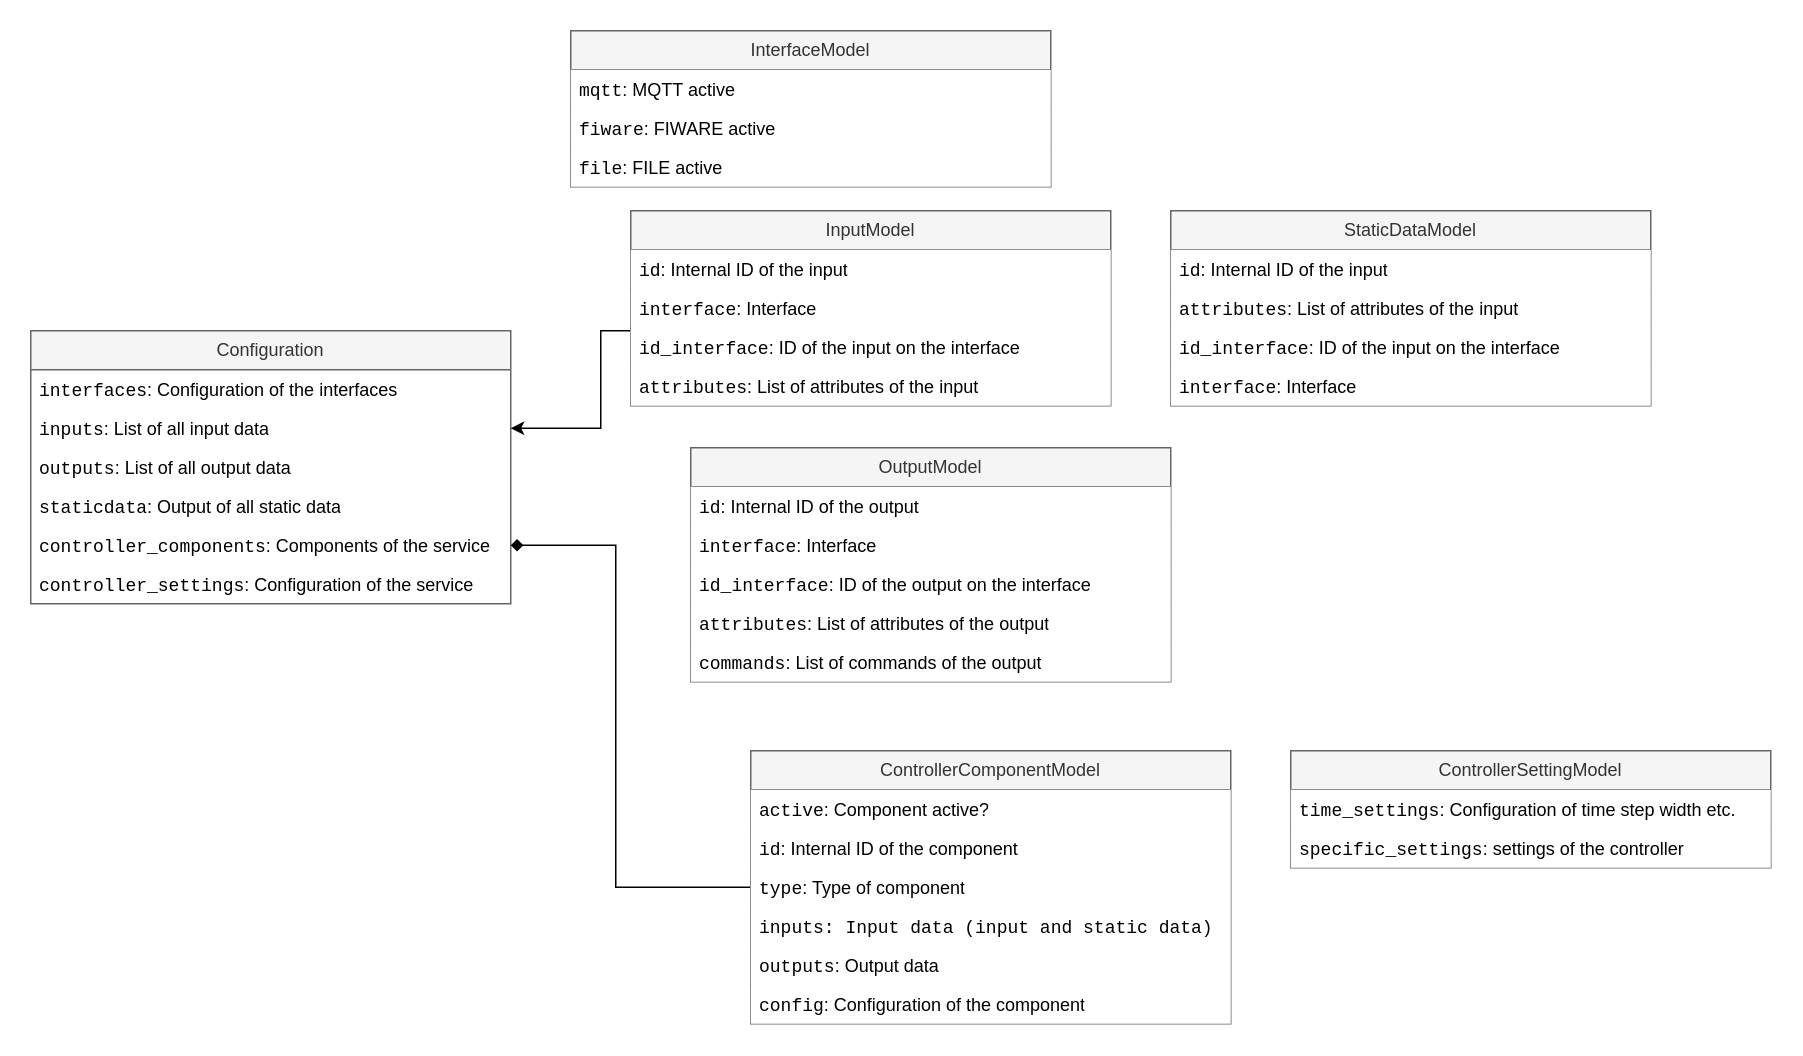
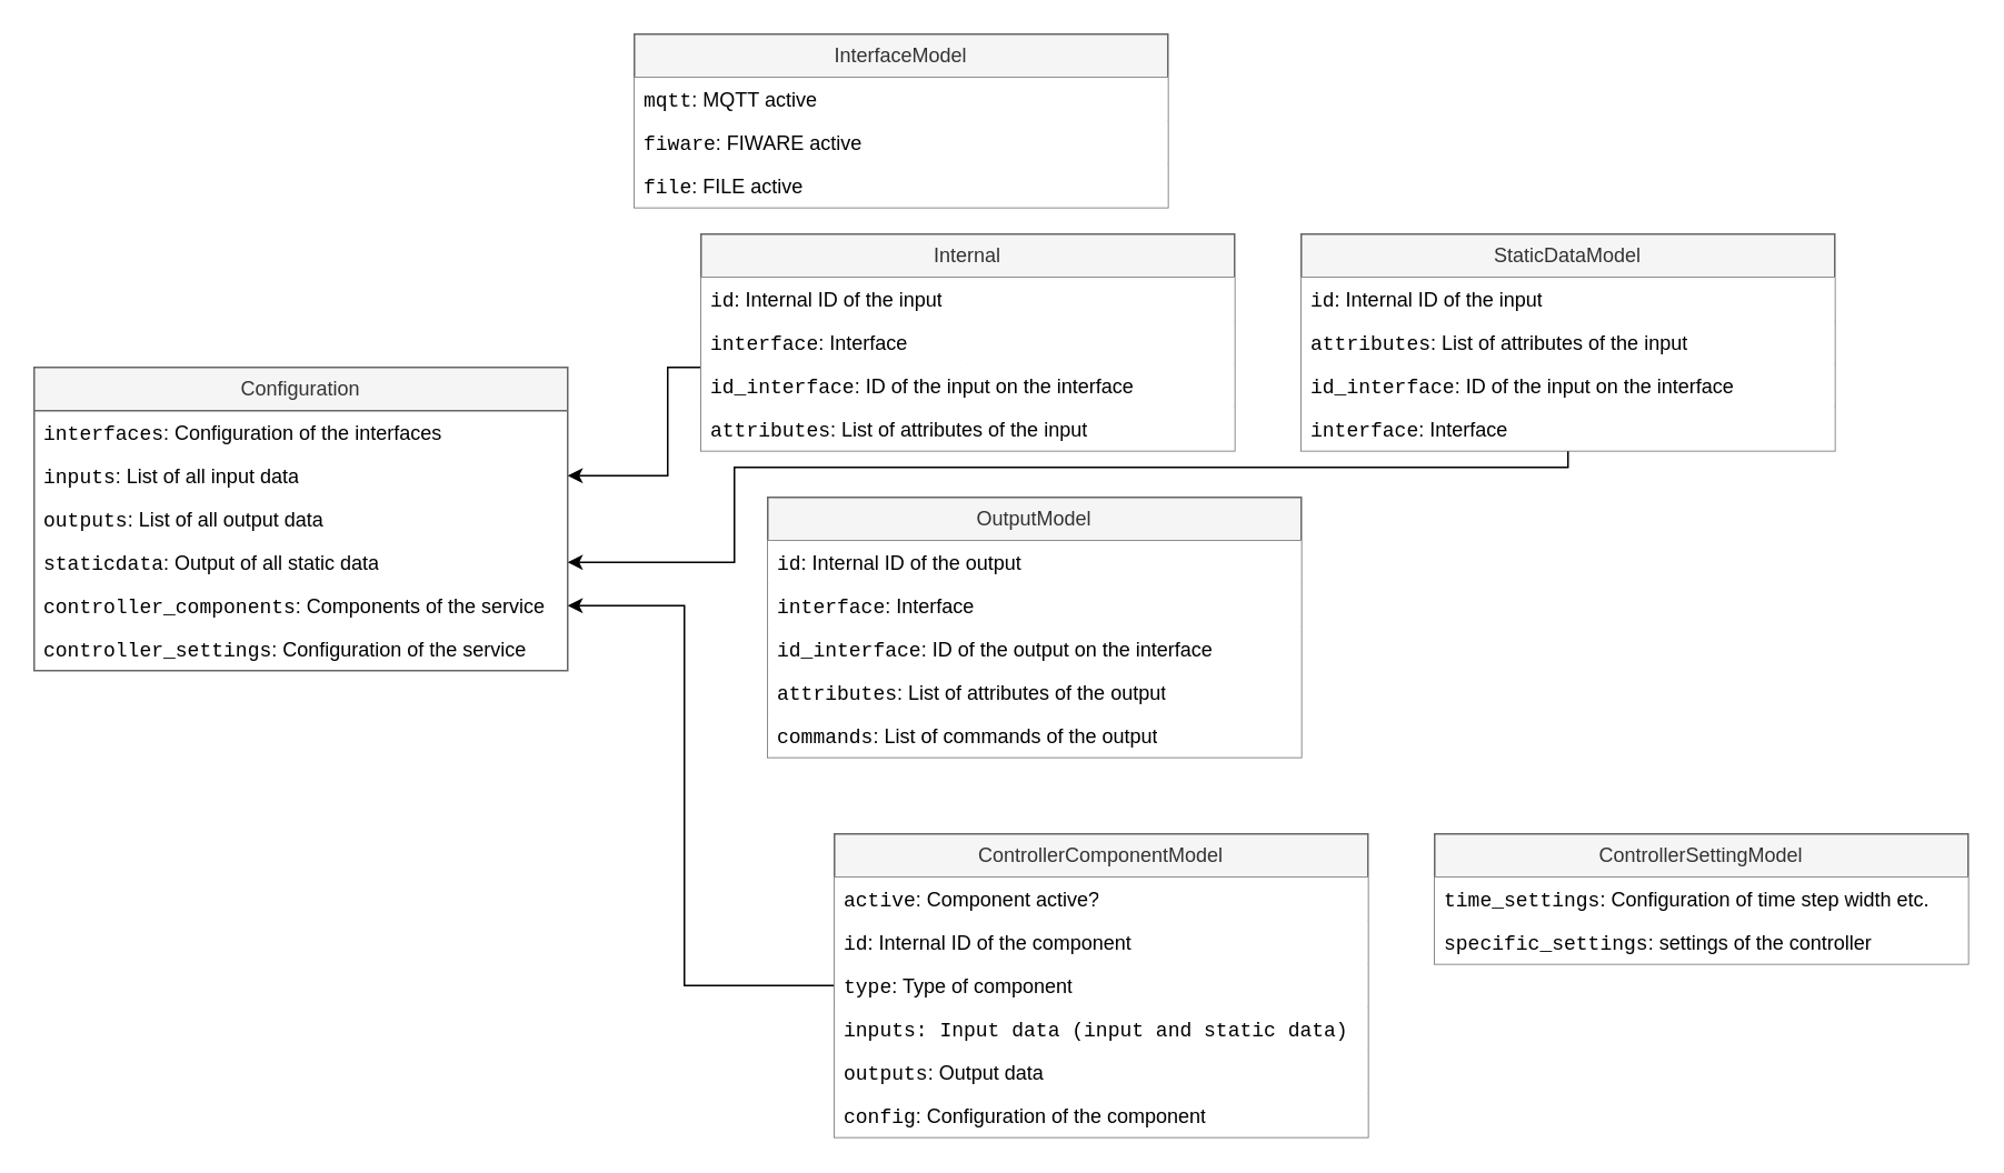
  <mxCell id="0" />
  <mxCell id="1" parent="0" />
  <mxCell id="2" value="Configuration" style="swimlane;fontStyle=0;childLayout=stackLayout;horizontal=1;startSize=26;fillColor=#f5f5f5;horizontalStack=0;resizeParent=1;resizeParentMax=0;resizeLast=0;collapsible=1;marginBottom=0;whiteSpace=wrap;html=1;fontColor=#333333;strokeColor=#666666;perimeterSpacing=1;swimlaneLine=1;swimlaneFillColor=none;" parent="1" vertex="1"><mxGeometry x="20" y="220" width="320" height="182" as="geometry" /></mxCell>
  <mxCell id="3" value="&lt;font face=&quot;Courier New&quot;&gt;interfaces&lt;/font&gt;: Configuration of the interfaces" style="text;strokeColor=none;fillColor=none;align=left;verticalAlign=top;spacingLeft=4;spacingRight=4;overflow=hidden;rotatable=0;points=[[0,0.5],[1,0.5]];portConstraint=eastwest;whiteSpace=wrap;html=1;" parent="2" vertex="1"><mxGeometry y="26" width="320" height="26" as="geometry" /></mxCell>
  <mxCell id="4" value="&lt;font face=&quot;Courier New&quot;&gt;inputs&lt;/font&gt;: List of all input data" style="text;strokeColor=none;fillColor=none;align=left;verticalAlign=top;spacingLeft=4;spacingRight=4;overflow=hidden;rotatable=0;points=[[0,0.5],[1,0.5]];portConstraint=eastwest;whiteSpace=wrap;html=1;" parent="2" vertex="1"><mxGeometry y="52" width="320" height="26" as="geometry" /></mxCell>
  <mxCell id="5" value="&lt;font face=&quot;Courier New&quot;&gt;outputs&lt;/font&gt;: List of all output data" style="text;strokeColor=none;fillColor=none;align=left;verticalAlign=top;spacingLeft=4;spacingRight=4;overflow=hidden;rotatable=0;points=[[0,0.5],[1,0.5]];portConstraint=eastwest;whiteSpace=wrap;html=1;" parent="2" vertex="1"><mxGeometry y="78" width="320" height="26" as="geometry" /></mxCell>
  <mxCell id="6" value="&lt;font face=&quot;Courier New&quot;&gt;staticdata&lt;/font&gt;: Output of all static data" style="text;strokeColor=none;fillColor=none;align=left;verticalAlign=top;spacingLeft=4;spacingRight=4;overflow=hidden;rotatable=0;points=[[0,0.5],[1,0.5]];portConstraint=eastwest;whiteSpace=wrap;html=1;" parent="2" vertex="1"><mxGeometry y="104" width="320" height="26" as="geometry" /></mxCell>
  <mxCell id="7" value="&lt;font face=&quot;Courier New&quot;&gt;controller_components&lt;/font&gt;: Components of the service" style="text;strokeColor=none;fillColor=none;align=left;verticalAlign=top;spacingLeft=4;spacingRight=4;overflow=hidden;rotatable=0;points=[[0,0.5],[1,0.5]];portConstraint=eastwest;whiteSpace=wrap;html=1;" parent="2" vertex="1"><mxGeometry y="130" width="320" height="26" as="geometry" /></mxCell>
  <mxCell id="8" value="&lt;font face=&quot;Courier New&quot;&gt;controller_settings&lt;/font&gt;: Configuration of the service" style="text;strokeColor=none;fillColor=none;align=left;verticalAlign=top;spacingLeft=4;spacingRight=4;overflow=hidden;rotatable=0;points=[[0,0.5],[1,0.5]];portConstraint=eastwest;whiteSpace=wrap;html=1;" parent="2" vertex="1"><mxGeometry y="156" width="320" height="26" as="geometry" /></mxCell>
  <mxCell id="9" style="edgeStyle=orthogonalEdgeStyle;rounded=0;orthogonalLoop=1;jettySize=auto;html=1;" parent="1" source="30" target="4" edge="1"><mxGeometry relative="1" as="geometry"><Array as="points"><mxPoint x="580" y="220" /><mxPoint x="400" y="220" /><mxPoint x="400" y="285" /></Array></mxGeometry></mxCell>
- <mxCell id="11" style="edgeStyle=orthogonalEdgeStyle;rounded=0;orthogonalLoop=1;jettySize=auto;html=1;entryX=1;entryY=0.5;entryDx=0;entryDy=0;endArrow=diamond;" parent="1" source="15" target="7" edge="1"><mxGeometry relative="1" as="geometry"><Array as="points"><mxPoint x="410" y="591" /><mxPoint x="410" y="363" /></Array></mxGeometry></mxCell>
+ <mxCell id="10" style="edgeStyle=orthogonalEdgeStyle;rounded=0;orthogonalLoop=1;jettySize=auto;html=1;entryX=1;entryY=0.5;entryDx=0;entryDy=0;" parent="1" source="37" target="6" edge="1"><mxGeometry relative="1" as="geometry"><Array as="points"><mxPoint x="940" y="280" /><mxPoint x="440" y="280" /><mxPoint x="440" y="337" /></Array><mxPoint x="680" y="336" as="sourcePoint" /></mxGeometry></mxCell>
+ <mxCell id="11" style="edgeStyle=orthogonalEdgeStyle;rounded=0;orthogonalLoop=1;jettySize=auto;html=1;entryX=1;entryY=0.5;entryDx=0;entryDy=0;" parent="1" source="15" target="7" edge="1"><mxGeometry relative="1" as="geometry"><Array as="points"><mxPoint x="410" y="591" /><mxPoint x="410" y="363" /></Array></mxGeometry></mxCell>
  <mxCell id="12" value="ControllerSettingModel" style="swimlane;fontStyle=0;childLayout=stackLayout;horizontal=1;startSize=26;fillColor=#f5f5f5;horizontalStack=0;resizeParent=1;resizeParentMax=0;resizeLast=0;collapsible=1;marginBottom=0;whiteSpace=wrap;html=1;fontColor=#333333;strokeColor=#666666;" parent="1" vertex="1"><mxGeometry x="860" y="500" width="320" height="78" as="geometry"><mxRectangle x="520" y="200" width="160" height="30" as="alternateBounds" /></mxGeometry></mxCell>
  <mxCell id="13" value="&lt;font face=&quot;Courier New&quot;&gt;time_settings&lt;/font&gt;: Configuration of time step width etc.&lt;span style=&quot;white-space: pre;&quot;&gt;&#09;&lt;/span&gt;" style="text;strokeColor=none;fillColor=default;align=left;verticalAlign=top;spacingLeft=4;spacingRight=4;overflow=hidden;rotatable=0;points=[[0,0.5],[1,0.5]];portConstraint=eastwest;whiteSpace=wrap;html=1;" parent="12" vertex="1"><mxGeometry y="26" width="320" height="26" as="geometry" /></mxCell>
  <mxCell id="14" value="&lt;font face=&quot;Courier New&quot;&gt;specific_settings&lt;/font&gt;: settings of the controller" style="text;strokeColor=none;fillColor=default;align=left;verticalAlign=top;spacingLeft=4;spacingRight=4;overflow=hidden;rotatable=0;points=[[0,0.5],[1,0.5]];portConstraint=eastwest;whiteSpace=wrap;html=1;" vertex="1" parent="12"><mxGeometry y="52" width="320" height="26" as="geometry" /></mxCell>
  <mxCell id="15" value="ControllerComponentModel" style="swimlane;fontStyle=0;childLayout=stackLayout;horizontal=1;startSize=26;fillColor=#f5f5f5;horizontalStack=0;resizeParent=1;resizeParentMax=0;resizeLast=0;collapsible=1;marginBottom=0;whiteSpace=wrap;html=1;fontColor=#333333;strokeColor=#666666;" parent="1" vertex="1"><mxGeometry x="500" y="500" width="320" height="182" as="geometry"><mxRectangle x="160" y="200" width="160" height="30" as="alternateBounds" /></mxGeometry></mxCell>
  <mxCell id="16" value="&lt;font face=&quot;Courier New&quot;&gt;active&lt;/font&gt;:&amp;nbsp;Component active?" style="text;strokeColor=none;fillColor=default;align=left;verticalAlign=top;spacingLeft=4;spacingRight=4;overflow=hidden;rotatable=0;points=[[0,0.5],[1,0.5]];portConstraint=eastwest;whiteSpace=wrap;html=1;" parent="15" vertex="1"><mxGeometry y="26" width="320" height="26" as="geometry" /></mxCell>
  <mxCell id="17" value="&lt;font face=&quot;Courier New&quot;&gt;id&lt;/font&gt;: Internal ID of the component" style="text;strokeColor=none;fillColor=default;align=left;verticalAlign=top;spacingLeft=4;spacingRight=4;overflow=hidden;rotatable=0;points=[[0,0.5],[1,0.5]];portConstraint=eastwest;whiteSpace=wrap;html=1;" parent="15" vertex="1"><mxGeometry y="52" width="320" height="26" as="geometry" /></mxCell>
  <mxCell id="18" value="&lt;font face=&quot;Courier New&quot;&gt;type&lt;/font&gt;: Type of component" style="text;strokeColor=none;fillColor=default;align=left;verticalAlign=top;spacingLeft=4;spacingRight=4;overflow=hidden;rotatable=0;points=[[0,0.5],[1,0.5]];portConstraint=eastwest;whiteSpace=wrap;html=1;" parent="15" vertex="1"><mxGeometry y="78" width="320" height="26" as="geometry" /></mxCell>
  <mxCell id="19" value="&lt;font face=&quot;Courier New&quot;&gt;inputs: Input data (input and static data)&lt;/font&gt;" style="text;strokeColor=none;fillColor=default;align=left;verticalAlign=top;spacingLeft=4;spacingRight=4;overflow=hidden;rotatable=0;points=[[0,0.5],[1,0.5]];portConstraint=eastwest;whiteSpace=wrap;html=1;" parent="15" vertex="1"><mxGeometry y="104" width="320" height="26" as="geometry" /></mxCell>
  <mxCell id="20" value="&lt;font face=&quot;Courier New&quot;&gt;outputs&lt;/font&gt;: Output data" style="text;strokeColor=none;fillColor=default;align=left;verticalAlign=top;spacingLeft=4;spacingRight=4;overflow=hidden;rotatable=0;points=[[0,0.5],[1,0.5]];portConstraint=eastwest;whiteSpace=wrap;html=1;" parent="15" vertex="1"><mxGeometry y="130" width="320" height="26" as="geometry" /></mxCell>
  <mxCell id="21" value="&lt;font face=&quot;Courier New&quot;&gt;config&lt;/font&gt;: Configuration of the component" style="text;strokeColor=none;fillColor=default;align=left;verticalAlign=top;spacingLeft=4;spacingRight=4;overflow=hidden;rotatable=0;points=[[0,0.5],[1,0.5]];portConstraint=eastwest;whiteSpace=wrap;html=1;" parent="15" vertex="1"><mxGeometry y="156" width="320" height="26" as="geometry" /></mxCell>
  <mxCell id="22" value="OutputModel" style="swimlane;fontStyle=0;childLayout=stackLayout;horizontal=1;startSize=26;fillColor=#f5f5f5;horizontalStack=0;resizeParent=1;resizeParentMax=0;resizeLast=0;collapsible=1;marginBottom=0;whiteSpace=wrap;html=1;fontColor=#333333;strokeColor=#666666;" parent="1" vertex="1"><mxGeometry x="460" y="298" width="320" height="156" as="geometry"><mxRectangle x="140" y="-30" width="160" height="30" as="alternateBounds" /></mxGeometry></mxCell>
  <mxCell id="23" value="&lt;font face=&quot;Courier New&quot;&gt;id&lt;/font&gt;: Internal ID of the output" style="text;strokeColor=none;fillColor=default;align=left;verticalAlign=top;spacingLeft=4;spacingRight=4;overflow=hidden;rotatable=0;points=[[0,0.5],[1,0.5]];portConstraint=eastwest;whiteSpace=wrap;html=1;" parent="22" vertex="1"><mxGeometry y="26" width="320" height="26" as="geometry" /></mxCell>
  <mxCell id="24" value="&lt;font face=&quot;Courier New&quot;&gt;interface&lt;/font&gt;: Interface" style="text;strokeColor=none;fillColor=default;align=left;verticalAlign=top;spacingLeft=4;spacingRight=4;overflow=hidden;rotatable=0;points=[[0,0.5],[1,0.5]];portConstraint=eastwest;whiteSpace=wrap;html=1;" parent="22" vertex="1"><mxGeometry y="52" width="320" height="26" as="geometry" /></mxCell>
  <mxCell id="25" value="&lt;font face=&quot;Courier New&quot;&gt;id_interface&lt;/font&gt;: ID of the output on the interface" style="text;strokeColor=none;fillColor=default;align=left;verticalAlign=top;spacingLeft=4;spacingRight=4;overflow=hidden;rotatable=0;points=[[0,0.5],[1,0.5]];portConstraint=eastwest;whiteSpace=wrap;html=1;" parent="22" vertex="1"><mxGeometry y="78" width="320" height="26" as="geometry" /></mxCell>
  <mxCell id="26" value="&lt;font face=&quot;Courier New&quot;&gt;attributes&lt;/font&gt;: List of attributes of the output" style="text;strokeColor=none;fillColor=default;align=left;verticalAlign=top;spacingLeft=4;spacingRight=4;overflow=hidden;rotatable=0;points=[[0,0.5],[1,0.5]];portConstraint=eastwest;whiteSpace=wrap;html=1;" parent="22" vertex="1"><mxGeometry y="104" width="320" height="26" as="geometry" /></mxCell>
  <mxCell id="27" value="&lt;font face=&quot;Courier New&quot;&gt;commands&lt;/font&gt;: List of commands of the output" style="text;strokeColor=none;fillColor=default;align=left;verticalAlign=top;spacingLeft=4;spacingRight=4;overflow=hidden;rotatable=0;points=[[0,0.5],[1,0.5]];portConstraint=eastwest;whiteSpace=wrap;html=1;" parent="22" vertex="1"><mxGeometry y="130" width="320" height="26" as="geometry" /></mxCell>
- <mxCell id="28" value="InputModel" style="swimlane;fontStyle=0;childLayout=stackLayout;horizontal=1;startSize=26;fillColor=#f5f5f5;horizontalStack=0;resizeParent=1;resizeParentMax=0;resizeLast=0;collapsible=1;marginBottom=0;whiteSpace=wrap;html=1;fontColor=#333333;strokeColor=#666666;" parent="1" vertex="1"><mxGeometry x="420" y="140" width="320" height="130" as="geometry"><mxRectangle x="80" y="-120" width="160" height="30" as="alternateBounds" /></mxGeometry></mxCell>
+ <mxCell id="28" value="Internal" style="swimlane;fontStyle=0;childLayout=stackLayout;horizontal=1;startSize=26;fillColor=#f5f5f5;horizontalStack=0;resizeParent=1;resizeParentMax=0;resizeLast=0;collapsible=1;marginBottom=0;whiteSpace=wrap;html=1;fontColor=#333333;strokeColor=#666666;" parent="1" vertex="1"><mxGeometry x="420" y="140" width="320" height="130" as="geometry"><mxRectangle x="80" y="-120" width="160" height="30" as="alternateBounds" /></mxGeometry></mxCell>
  <mxCell id="29" value="&lt;font face=&quot;Courier New&quot;&gt;id&lt;/font&gt;:&amp;nbsp;Internal ID of the input" style="text;strokeColor=none;fillColor=default;align=left;verticalAlign=top;spacingLeft=4;spacingRight=4;overflow=hidden;rotatable=0;points=[[0,0.5],[1,0.5]];portConstraint=eastwest;whiteSpace=wrap;html=1;" parent="28" vertex="1"><mxGeometry y="26" width="320" height="26" as="geometry" /></mxCell>
  <mxCell id="30" value="&lt;font face=&quot;Courier New&quot;&gt;interface&lt;/font&gt;: Interface" style="text;strokeColor=none;fillColor=default;align=left;verticalAlign=top;spacingLeft=4;spacingRight=4;overflow=hidden;rotatable=0;points=[[0,0.5],[1,0.5]];portConstraint=eastwest;whiteSpace=wrap;html=1;" parent="28" vertex="1"><mxGeometry y="52" width="320" height="26" as="geometry" /></mxCell>
  <mxCell id="31" value="&lt;font face=&quot;Courier New&quot;&gt;id_interface&lt;/font&gt;:&amp;nbsp;ID of the input on the interface" style="text;strokeColor=none;fillColor=default;align=left;verticalAlign=top;spacingLeft=4;spacingRight=4;overflow=hidden;rotatable=0;points=[[0,0.5],[1,0.5]];portConstraint=eastwest;whiteSpace=wrap;html=1;" parent="28" vertex="1"><mxGeometry y="78" width="320" height="26" as="geometry" /></mxCell>
  <mxCell id="32" value="&lt;font face=&quot;Courier New&quot;&gt;attributes&lt;/font&gt;: List of attributes of the input" style="text;strokeColor=none;fillColor=default;align=left;verticalAlign=top;spacingLeft=4;spacingRight=4;overflow=hidden;rotatable=0;points=[[0,0.5],[1,0.5]];portConstraint=eastwest;whiteSpace=wrap;html=1;" parent="28" vertex="1"><mxGeometry y="104" width="320" height="26" as="geometry" /></mxCell>
  <mxCell id="33" value="InterfaceModel" style="swimlane;fontStyle=0;childLayout=stackLayout;horizontal=1;startSize=26;fillColor=#f5f5f5;horizontalStack=0;resizeParent=1;resizeParentMax=0;resizeLast=0;collapsible=1;marginBottom=0;whiteSpace=wrap;html=1;fontColor=#333333;strokeColor=#666666;" parent="1" vertex="1"><mxGeometry x="380" y="20" width="320" height="104" as="geometry"><mxRectangle x="60" y="-110" width="160" height="30" as="alternateBounds" /></mxGeometry></mxCell>
  <mxCell id="34" value="&lt;font face=&quot;Courier New&quot;&gt;mqtt&lt;/font&gt;: MQTT active" style="text;strokeColor=none;fillColor=default;align=left;verticalAlign=top;spacingLeft=4;spacingRight=4;overflow=hidden;rotatable=0;points=[[0,0.5],[1,0.5]];portConstraint=eastwest;whiteSpace=wrap;html=1;" parent="33" vertex="1"><mxGeometry y="26" width="320" height="26" as="geometry" /></mxCell>
  <mxCell id="35" value="&lt;font face=&quot;Courier New&quot;&gt;fiware&lt;/font&gt;: FIWARE active" style="text;strokeColor=none;fillColor=default;align=left;verticalAlign=top;spacingLeft=4;spacingRight=4;overflow=hidden;rotatable=0;points=[[0,0.5],[1,0.5]];portConstraint=eastwest;whiteSpace=wrap;html=1;" parent="33" vertex="1"><mxGeometry y="52" width="320" height="26" as="geometry" /></mxCell>
  <mxCell id="36" value="&lt;font face=&quot;Courier New&quot;&gt;file&lt;/font&gt;: FILE active" style="text;strokeColor=none;fillColor=default;align=left;verticalAlign=top;spacingLeft=4;spacingRight=4;overflow=hidden;rotatable=0;points=[[0,0.5],[1,0.5]];portConstraint=eastwest;whiteSpace=wrap;html=1;" parent="33" vertex="1"><mxGeometry y="78" width="320" height="26" as="geometry" /></mxCell>
  <mxCell id="37" value="StaticDataModel" style="swimlane;fontStyle=0;childLayout=stackLayout;horizontal=1;startSize=26;fillColor=#f5f5f5;horizontalStack=0;resizeParent=1;resizeParentMax=0;resizeLast=0;collapsible=1;marginBottom=0;whiteSpace=wrap;html=1;fontColor=#333333;strokeColor=#666666;" parent="1" vertex="1"><mxGeometry x="780" y="140" width="320" height="130" as="geometry"><mxRectangle x="180" y="10" width="160" height="30" as="alternateBounds" /></mxGeometry></mxCell>
  <mxCell id="38" value="&lt;font face=&quot;Courier New&quot;&gt;id&lt;/font&gt;:&amp;nbsp;Internal ID of the input" style="text;strokeColor=none;fillColor=default;align=left;verticalAlign=top;spacingLeft=4;spacingRight=4;overflow=hidden;rotatable=0;points=[[0,0.5],[1,0.5]];portConstraint=eastwest;whiteSpace=wrap;html=1;" vertex="1" parent="37"><mxGeometry y="26" width="320" height="26" as="geometry" /></mxCell>
  <mxCell id="39" value="&lt;font face=&quot;Courier New&quot;&gt;attributes&lt;/font&gt;: List of attributes of the input" style="text;strokeColor=none;fillColor=default;align=left;verticalAlign=top;spacingLeft=4;spacingRight=4;overflow=hidden;rotatable=0;points=[[0,0.5],[1,0.5]];portConstraint=eastwest;whiteSpace=wrap;html=1;" vertex="1" parent="37"><mxGeometry y="52" width="320" height="26" as="geometry" /></mxCell>
  <mxCell id="40" value="&lt;font face=&quot;Courier New&quot;&gt;id_interface&lt;/font&gt;:&amp;nbsp;ID of the input on the interface" style="text;strokeColor=none;fillColor=default;align=left;verticalAlign=top;spacingLeft=4;spacingRight=4;overflow=hidden;rotatable=0;points=[[0,0.5],[1,0.5]];portConstraint=eastwest;whiteSpace=wrap;html=1;" vertex="1" parent="37"><mxGeometry y="78" width="320" height="26" as="geometry" /></mxCell>
  <mxCell id="41" value="&lt;font face=&quot;Courier New&quot;&gt;interface&lt;/font&gt;: Interface" style="text;strokeColor=none;fillColor=default;align=left;verticalAlign=top;spacingLeft=4;spacingRight=4;overflow=hidden;rotatable=0;points=[[0,0.5],[1,0.5]];portConstraint=eastwest;whiteSpace=wrap;html=1;" vertex="1" parent="37"><mxGeometry y="104" width="320" height="26" as="geometry" /></mxCell>
